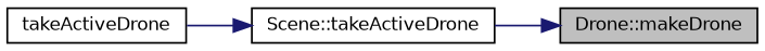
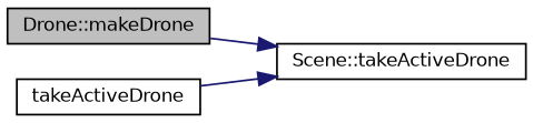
  digraph {
    rankdir=RL
    node [color=black fillcolor=white fontname=Helvetica fontsize=10 shape=record style=filled]
    edge [color=midnightblue dir=back fontname=Helvetica fontsize=10 labelfontname=Helvetica labelfontsize=10 style=solid]
    n1 [fillcolor=grey75 fontcolor=black height=0.2 label="Drone::makeDrone" width=0.4]
    n2 [height=0.2 label="Scene::takeActiveDrone" width=0.4]
    n3 [height=0.2 label=takeActiveDrone width=0.4]
-   n1 -> n2
+   n2 -> n1
    n2 -> n3
  }
